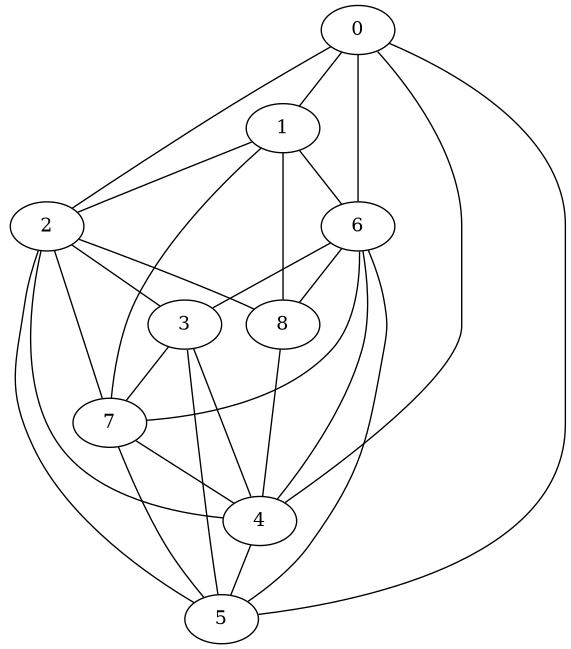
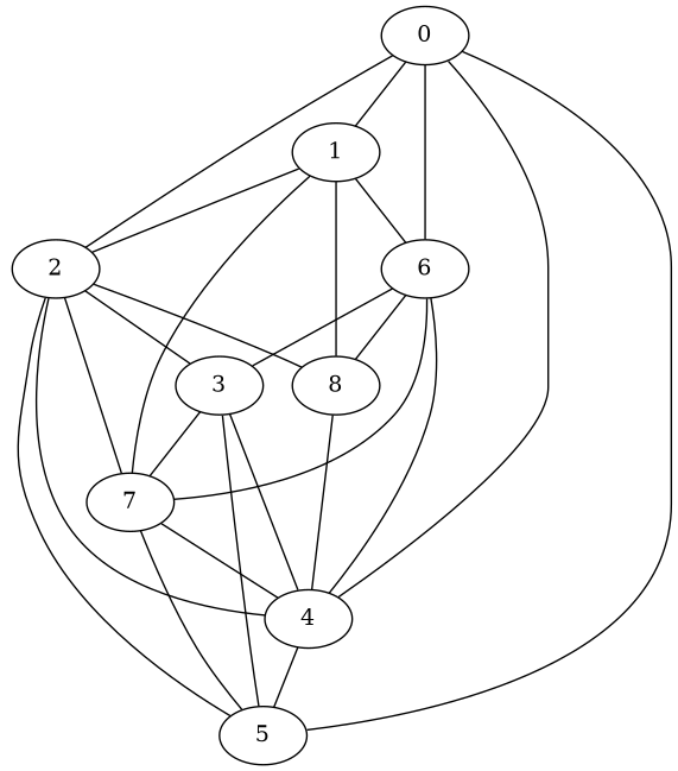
  graph {
    0
    1
    2
    4
    5
    6
    7
    8
    3
    0 -- 1
    0 -- 2
    0 -- 4
    0 -- 5
    0 -- 6
    1 -- 2
    1 -- 6
    1 -- 7
    1 -- 8
    2 -- 4
    2 -- 5
    2 -- 7
    2 -- 8
    2 -- 3
    4 -- 5
    6 -- 4
-   6 -- 5
    6 -- 7
    6 -- 8
    6 -- 3
    7 -- 4
    7 -- 5
    8 -- 4
    3 -- 4
    3 -- 5
    3 -- 7
  }
